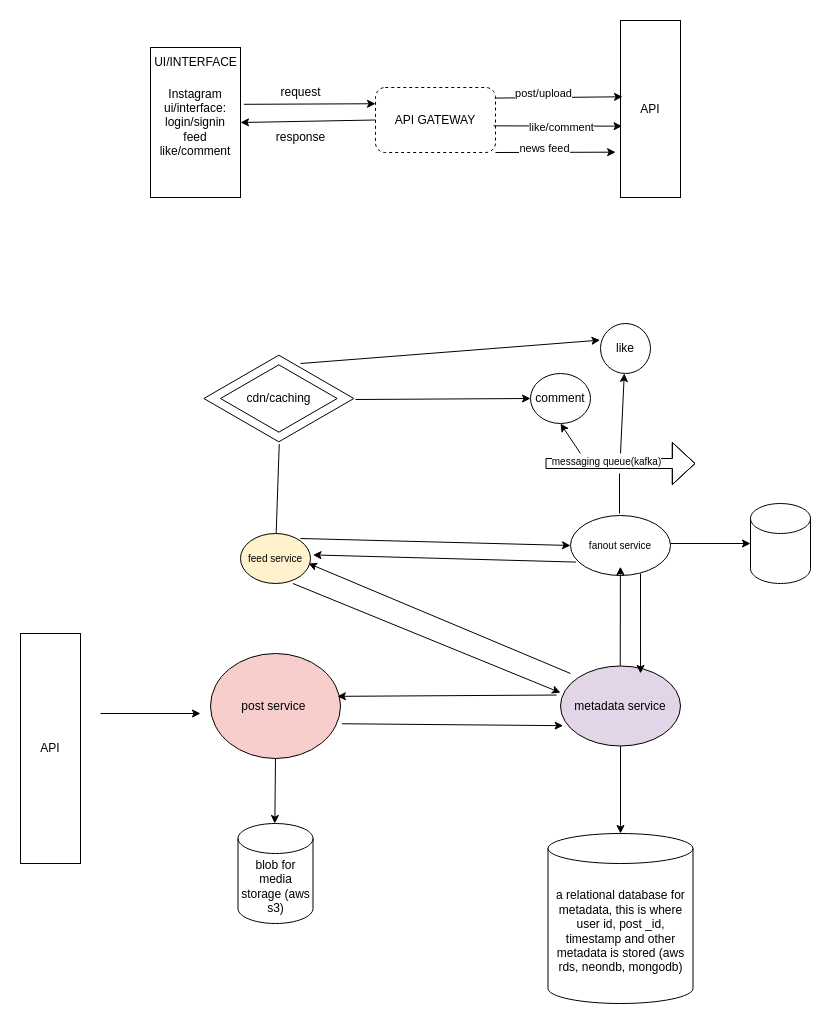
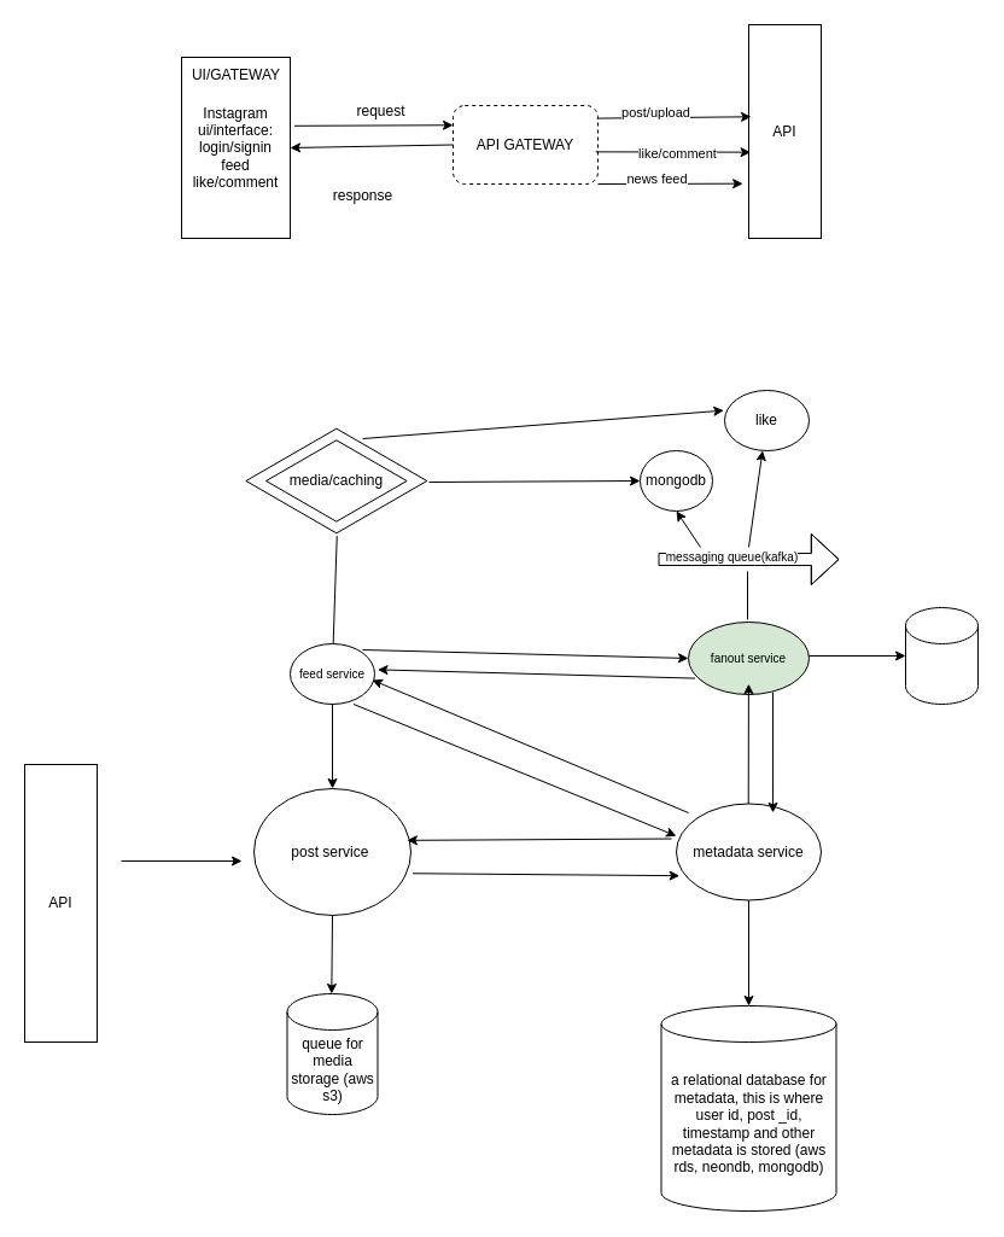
  <mxCell id="0" />
  <mxCell id="1" parent="0" />
  <mxCell id="2" value="Instagram ui/interface:&lt;br&gt;&lt;div&gt;login/signin&lt;/div&gt;&lt;div&gt;feed&lt;/div&gt;&lt;div&gt;like/comment&lt;/div&gt;" style="rounded=0;whiteSpace=wrap;html=1;" vertex="1" parent="1"><mxGeometry x="150" y="47" width="90" height="150" as="geometry" /></mxCell>
- <mxCell id="3" value="UI/INTERFACE" style="text;html=1;align=center;verticalAlign=middle;resizable=0;points=[];autosize=1;strokeColor=none;fillColor=none;" vertex="1" parent="1"><mxGeometry x="140" y="47" width="110" height="30" as="geometry" /></mxCell>
+ <mxCell id="3" value="UI/GATEWAY" style="text;html=1;align=center;verticalAlign=middle;resizable=0;points=[];autosize=1;strokeColor=none;fillColor=none;" vertex="1" parent="1"><mxGeometry x="140" y="47" width="110" height="30" as="geometry" /></mxCell>
  <mxCell id="4" value="API GATEWAY" style="rounded=1;whiteSpace=wrap;html=1;dashed=1;" vertex="1" parent="1"><mxGeometry x="375" y="87" width="120" height="65" as="geometry" /></mxCell>
  <mxCell id="5" value="" style="endArrow=classic;html=1;rounded=0;entryX=0;entryY=0.25;entryDx=0;entryDy=0;" edge="1" parent="1" target="4"><mxGeometry width="50" height="50" relative="1" as="geometry"><mxPoint x="243.44" y="103.81" as="sourcePoint" /><mxPoint x="340" y="-6.995" as="targetPoint" /></mxGeometry></mxCell>
  <mxCell id="6" value="" style="endArrow=classic;html=1;rounded=0;exitX=0;exitY=0.5;exitDx=0;exitDy=0;" edge="1" parent="1" source="4"><mxGeometry width="50" height="50" relative="1" as="geometry"><mxPoint x="380" y="233" as="sourcePoint" /><mxPoint x="240" y="122" as="targetPoint" /></mxGeometry></mxCell>
- <mxCell id="7" value="request" style="text;html=1;align=center;verticalAlign=middle;resizable=0;points=[];autosize=1;strokeColor=none;fillColor=none;" vertex="1" parent="1"><mxGeometry x="270" y="77" width="60" height="30" as="geometry" /></mxCell>
- <mxCell id="8" value="response" style="text;html=1;align=center;verticalAlign=middle;resizable=0;points=[];autosize=1;strokeColor=none;fillColor=none;" vertex="1" parent="1"><mxGeometry x="265" y="122" width="70" height="30" as="geometry" /></mxCell>
+ <mxCell id="7" value="request" style="text;html=1;align=center;verticalAlign=middle;resizable=0;points=[];autosize=1;strokeColor=none;fillColor=none;" vertex="1" parent="1"><mxGeometry x="285" y="77" width="60" height="30" as="geometry" /></mxCell>
+ <mxCell id="8" value="response" style="text;html=1;align=center;verticalAlign=middle;resizable=0;points=[];autosize=1;strokeColor=none;fillColor=none;" vertex="1" parent="1"><mxGeometry x="265" y="147" width="70" height="30" as="geometry" /></mxCell>
  <mxCell id="9" value="API" style="rounded=0;whiteSpace=wrap;html=1;direction=south;" vertex="1" parent="1"><mxGeometry x="620" y="20" width="60" height="177" as="geometry" /></mxCell>
  <mxCell id="10" value="" style="endArrow=classic;html=1;rounded=0;entryX=0.431;entryY=0.966;entryDx=0;entryDy=0;exitX=0.993;exitY=0.163;exitDx=0;exitDy=0;exitPerimeter=0;entryPerimeter=0;" edge="1" parent="1" source="4" target="9"><mxGeometry relative="1" as="geometry"><mxPoint x="480" y="273" as="sourcePoint" /><mxPoint x="580" y="273" as="targetPoint" /><Array as="points" /></mxGeometry></mxCell>
  <mxCell id="11" value="post/upload" style="edgeLabel;html=1;align=center;verticalAlign=middle;resizable=0;points=[];" vertex="1" connectable="0" parent="10"><mxGeometry x="-0.253" y="5" relative="1" as="geometry"><mxPoint as="offset" /></mxGeometry></mxCell>
  <mxCell id="12" value="" style="endArrow=classic;html=1;rounded=0;exitX=0.984;exitY=0.59;exitDx=0;exitDy=0;exitPerimeter=0;entryX=0.597;entryY=0.974;entryDx=0;entryDy=0;entryPerimeter=0;" edge="1" parent="1" source="4" target="9"><mxGeometry width="50" height="50" relative="1" as="geometry"><mxPoint x="504" y="234" as="sourcePoint" /><mxPoint x="600" y="233" as="targetPoint" /></mxGeometry></mxCell>
  <mxCell id="13" value="like/comment" style="edgeLabel;html=1;align=center;verticalAlign=middle;resizable=0;points=[];" vertex="1" connectable="0" parent="12"><mxGeometry x="0.038" y="-1" relative="1" as="geometry"><mxPoint as="offset" /></mxGeometry></mxCell>
  <mxCell id="14" value="" style="endArrow=classic;html=1;rounded=0;exitX=1;exitY=1;exitDx=0;exitDy=0;entryX=0.744;entryY=1.081;entryDx=0;entryDy=0;entryPerimeter=0;" edge="1" parent="1" source="4" target="9"><mxGeometry width="50" height="50" relative="1" as="geometry"><mxPoint x="500" y="293" as="sourcePoint" /><mxPoint x="550" y="243" as="targetPoint" /></mxGeometry></mxCell>
  <mxCell id="15" value="news feed" style="edgeLabel;html=1;align=center;verticalAlign=middle;resizable=0;points=[];" vertex="1" connectable="0" parent="14"><mxGeometry x="-0.184" y="4" relative="1" as="geometry"><mxPoint as="offset" /></mxGeometry></mxCell>
  <mxCell id="16" value="API" style="rounded=0;whiteSpace=wrap;html=1;direction=south;" vertex="1" parent="1"><mxGeometry x="20" y="633" width="60" height="230" as="geometry" /></mxCell>
  <mxCell id="17" value="" style="endArrow=classic;html=1;rounded=0;" edge="1" parent="1"><mxGeometry width="50" height="50" relative="1" as="geometry"><mxPoint x="100" y="713" as="sourcePoint" /><mxPoint x="200" y="713" as="targetPoint" /></mxGeometry></mxCell>
- <mxCell id="18" value="post service&lt;span style=&quot;background-color: transparent; color: light-dark(rgb(0, 0, 0), rgb(255, 255, 255));&quot;&gt;&amp;nbsp;&lt;/span&gt;" style="ellipse;whiteSpace=wrap;html=1;fillColor=#f8cecc;" vertex="1" parent="1"><mxGeometry x="210" y="653" width="130" height="105" as="geometry" /></mxCell>
+ <mxCell id="18" value="post service&lt;span style=&quot;background-color: transparent; color: light-dark(rgb(0, 0, 0), rgb(255, 255, 255));&quot;&gt;&amp;nbsp;&lt;/span&gt;" style="ellipse;whiteSpace=wrap;html=1;" vertex="1" parent="1"><mxGeometry x="210" y="653" width="130" height="105" as="geometry" /></mxCell>
  <mxCell id="19" value="" style="endArrow=classic;html=1;rounded=0;exitX=0.5;exitY=1;exitDx=0;exitDy=0;" edge="1" parent="1" source="18"><mxGeometry width="50" height="50" relative="1" as="geometry"><mxPoint x="274.33" y="768" as="sourcePoint" /><mxPoint x="274.33" y="823" as="targetPoint" /></mxGeometry></mxCell>
- <mxCell id="20" value="blob for media storage (aws s3)" style="shape=cylinder3;whiteSpace=wrap;html=1;boundedLbl=1;backgroundOutline=1;size=15;" vertex="1" parent="1"><mxGeometry x="237.5" y="823" width="75" height="100" as="geometry" /></mxCell>
- <mxCell id="21" value="metadata service" style="ellipse;whiteSpace=wrap;html=1;fillColor=#e1d5e7;" vertex="1" parent="1"><mxGeometry x="560" y="665.5" width="120" height="80" as="geometry" /></mxCell>
+ <mxCell id="20" value="queue for media storage (aws s3)" style="shape=cylinder3;whiteSpace=wrap;html=1;boundedLbl=1;backgroundOutline=1;size=15;" vertex="1" parent="1"><mxGeometry x="237.5" y="823" width="75" height="100" as="geometry" /></mxCell>
+ <mxCell id="21" value="metadata service" style="ellipse;whiteSpace=wrap;html=1;" vertex="1" parent="1"><mxGeometry x="560" y="665.5" width="120" height="80" as="geometry" /></mxCell>
  <mxCell id="22" value="" style="endArrow=classic;html=1;rounded=0;entryX=0.022;entryY=0.746;entryDx=0;entryDy=0;entryPerimeter=0;exitX=1.012;exitY=0.669;exitDx=0;exitDy=0;exitPerimeter=0;" edge="1" parent="1" source="18" target="21"><mxGeometry width="50" height="50" relative="1" as="geometry"><mxPoint x="350" y="523" as="sourcePoint" /><mxPoint x="400" y="473" as="targetPoint" /></mxGeometry></mxCell>
  <mxCell id="23" value="" style="endArrow=classic;html=1;rounded=0;exitX=-0.033;exitY=0.363;exitDx=0;exitDy=0;exitPerimeter=0;entryX=0.976;entryY=0.408;entryDx=0;entryDy=0;entryPerimeter=0;" edge="1" parent="1" source="21" target="18"><mxGeometry width="50" height="50" relative="1" as="geometry"><mxPoint x="390" y="613" as="sourcePoint" /><mxPoint x="440" y="563" as="targetPoint" /></mxGeometry></mxCell>
  <mxCell id="24" value="a relational database for metadata, this is where user id, post _id, timestamp and other metadata is stored (aws rds, neondb, mongodb)" style="shape=cylinder3;whiteSpace=wrap;html=1;boundedLbl=1;backgroundOutline=1;size=15;" vertex="1" parent="1"><mxGeometry x="547.5" y="833" width="145" height="170" as="geometry" /></mxCell>
  <mxCell id="25" value="" style="endArrow=classic;html=1;rounded=0;exitX=0.5;exitY=1;exitDx=0;exitDy=0;entryX=0.5;entryY=0;entryDx=0;entryDy=0;entryPerimeter=0;" edge="1" parent="1" source="21" target="24"><mxGeometry width="50" height="50" relative="1" as="geometry"><mxPoint x="400" y="733" as="sourcePoint" /><mxPoint x="450" y="683" as="targetPoint" /></mxGeometry></mxCell>
- <mxCell id="26" value="&lt;font size=&quot;1&quot;&gt;feed service&lt;/font&gt;" style="ellipse;whiteSpace=wrap;html=1;fillColor=#fff2cc;" vertex="1" parent="1"><mxGeometry x="240" y="533" width="70" height="50" as="geometry" /></mxCell>
- <mxCell id="28" value="&lt;font size=&quot;1&quot;&gt;fanout service&lt;/font&gt;" style="ellipse;whiteSpace=wrap;html=1;" vertex="1" parent="1"><mxGeometry x="570" y="515" width="100" height="60" as="geometry" /></mxCell>
+ <mxCell id="26" value="&lt;font size=&quot;1&quot;&gt;feed service&lt;/font&gt;" style="ellipse;whiteSpace=wrap;html=1;" vertex="1" parent="1"><mxGeometry x="240" y="533" width="70" height="50" as="geometry" /></mxCell>
+ <mxCell id="27" value="" style="endArrow=classic;html=1;rounded=0;exitX=0.5;exitY=1;exitDx=0;exitDy=0;entryX=0.5;entryY=0;entryDx=0;entryDy=0;" edge="1" parent="1" source="26" target="18"><mxGeometry width="50" height="50" relative="1" as="geometry"><mxPoint x="250" y="743" as="sourcePoint" /><mxPoint x="300" y="693" as="targetPoint" /></mxGeometry></mxCell>
+ <mxCell id="28" value="&lt;font size=&quot;1&quot;&gt;fanout service&lt;/font&gt;" style="ellipse;whiteSpace=wrap;html=1;fillColor=#d5e8d4;" vertex="1" parent="1"><mxGeometry x="570" y="515" width="100" height="60" as="geometry" /></mxCell>
  <mxCell id="29" value="" style="shape=flexArrow;endArrow=classic;html=1;rounded=0;endWidth=31;endSize=7.22;" edge="1" parent="1"><mxGeometry width="50" height="50" relative="1" as="geometry"><mxPoint x="545" y="463" as="sourcePoint" /><mxPoint x="695" y="463" as="targetPoint" /><Array as="points"><mxPoint x="595" y="463" /><mxPoint x="625" y="463" /></Array></mxGeometry></mxCell>
  <mxCell id="30" value="&lt;span style=&quot;font-size: x-small;&quot;&gt;messaging queue(kafka)&lt;/span&gt;" style="edgeLabel;html=1;align=center;verticalAlign=middle;resizable=0;points=[];" vertex="1" connectable="0" parent="29"><mxGeometry x="-0.209" y="-2" relative="1" as="geometry"><mxPoint x="1" y="-5" as="offset" /></mxGeometry></mxCell>
  <mxCell id="31" value="" style="endArrow=classic;html=1;rounded=0;exitX=0.311;exitY=0.085;exitDx=0;exitDy=0;exitPerimeter=0;" edge="1" parent="1"><mxGeometry width="50" height="50" relative="1" as="geometry"><mxPoint x="619.73" y="665.5" as="sourcePoint" /><mxPoint x="619.91" y="566.2" as="targetPoint" /></mxGeometry></mxCell>
  <mxCell id="32" value="" style="endArrow=classic;html=1;rounded=0;entryX=0.667;entryY=0.093;entryDx=0;entryDy=0;entryPerimeter=0;" edge="1" parent="1" target="21"><mxGeometry width="50" height="50" relative="1" as="geometry"><mxPoint x="640" y="573" as="sourcePoint" /><mxPoint x="640" y="663" as="targetPoint" /></mxGeometry></mxCell>
  <mxCell id="33" value="" style="endArrow=none;html=1;rounded=0;" edge="1" parent="1"><mxGeometry width="50" height="50" relative="1" as="geometry"><mxPoint x="619" y="513" as="sourcePoint" /><mxPoint x="619" y="473" as="targetPoint" /></mxGeometry></mxCell>
  <mxCell id="34" value="" style="endArrow=classic;html=1;rounded=0;entryX=0;entryY=0;entryDx=0;entryDy=0;" edge="1" parent="1"><mxGeometry width="50" height="50" relative="1" as="geometry"><mxPoint x="292.43" y="583" as="sourcePoint" /><mxPoint x="560.004" y="692.216" as="targetPoint" /></mxGeometry></mxCell>
  <mxCell id="35" value="" style="endArrow=classic;html=1;rounded=0;entryX=0.971;entryY=0.336;entryDx=0;entryDy=0;entryPerimeter=0;" edge="1" parent="1"><mxGeometry width="50" height="50" relative="1" as="geometry"><mxPoint x="570" y="673" as="sourcePoint" /><mxPoint x="307.97" y="563" as="targetPoint" /></mxGeometry></mxCell>
  <mxCell id="36" value="" style="endArrow=classic;html=1;rounded=0;" edge="1" parent="1" target="37"><mxGeometry width="50" height="50" relative="1" as="geometry"><mxPoint x="670" y="543" as="sourcePoint" /><mxPoint x="740" y="543" as="targetPoint" /></mxGeometry></mxCell>
  <mxCell id="37" value="" style="shape=cylinder3;whiteSpace=wrap;html=1;boundedLbl=1;backgroundOutline=1;size=15;" vertex="1" parent="1"><mxGeometry x="750" y="503" width="60" height="80" as="geometry" /></mxCell>
  <mxCell id="38" value="" style="endArrow=classic;html=1;rounded=0;" edge="1" parent="1"><mxGeometry width="50" height="50" relative="1" as="geometry"><mxPoint x="580" y="453" as="sourcePoint" /><mxPoint x="560" y="423" as="targetPoint" /></mxGeometry></mxCell>
  <mxCell id="39" value="" style="endArrow=classic;html=1;rounded=0;" edge="1" parent="1" target="40"><mxGeometry width="50" height="50" relative="1" as="geometry"><mxPoint x="620" y="453" as="sourcePoint" /><mxPoint x="630" y="383" as="targetPoint" /></mxGeometry></mxCell>
- <mxCell id="40" value="like" style="ellipse;whiteSpace=wrap;html=1;" vertex="1" parent="1"><mxGeometry x="600" y="323" width="50" height="50" as="geometry" /></mxCell>
- <mxCell id="41" value="comment" style="ellipse;whiteSpace=wrap;html=1;" vertex="1" parent="1"><mxGeometry x="530" y="373" width="60" height="50" as="geometry" /></mxCell>
+ <mxCell id="40" value="like" style="ellipse;whiteSpace=wrap;html=1;" vertex="1" parent="1"><mxGeometry x="600" y="323" width="70" height="50" as="geometry" /></mxCell>
+ <mxCell id="41" value="mongodb" style="ellipse;whiteSpace=wrap;html=1;" vertex="1" parent="1"><mxGeometry x="530" y="373" width="60" height="50" as="geometry" /></mxCell>
  <mxCell id="42" value="" style="html=1;whiteSpace=wrap;aspect=fixed;shape=isoRectangle;" vertex="1" parent="1"><mxGeometry x="203.34" y="353" width="150" height="90" as="geometry" /></mxCell>
- <mxCell id="43" value="cdn/caching" style="html=1;whiteSpace=wrap;aspect=fixed;shape=isoRectangle;" vertex="1" parent="1"><mxGeometry x="220" y="363" width="116.67" height="70" as="geometry" /></mxCell>
+ <mxCell id="43" value="media/caching" style="html=1;whiteSpace=wrap;aspect=fixed;shape=isoRectangle;" vertex="1" parent="1"><mxGeometry x="220" y="363" width="116.67" height="70" as="geometry" /></mxCell>
  <mxCell id="44" value="" style="endArrow=classic;html=1;rounded=0;entryX=-0.01;entryY=0.333;entryDx=0;entryDy=0;entryPerimeter=0;" edge="1" parent="1" target="40"><mxGeometry width="50" height="50" relative="1" as="geometry"><mxPoint x="300" y="363" as="sourcePoint" /><mxPoint x="350" y="313" as="targetPoint" /></mxGeometry></mxCell>
  <mxCell id="45" value="" style="endArrow=classic;html=1;rounded=0;entryX=0;entryY=0.5;entryDx=0;entryDy=0;" edge="1" parent="1" target="41"><mxGeometry width="50" height="50" relative="1" as="geometry"><mxPoint x="355" y="399" as="sourcePoint" /><mxPoint x="405" y="349" as="targetPoint" /></mxGeometry></mxCell>
  <mxCell id="46" value="" style="endArrow=none;html=1;rounded=0;entryX=0.516;entryY=1.007;entryDx=0;entryDy=0;entryPerimeter=0;" edge="1" parent="1" source="26"><mxGeometry width="50" height="50" relative="1" as="geometry"><mxPoint x="282.03" y="535" as="sourcePoint" /><mxPoint x="278.74" y="443.63" as="targetPoint" /></mxGeometry></mxCell>
  <mxCell id="47" value="" style="endArrow=classic;html=1;rounded=0;exitX=0.052;exitY=0.656;exitDx=0;exitDy=0;exitPerimeter=0;entryX=1.03;entryY=0.244;entryDx=0;entryDy=0;entryPerimeter=0;" edge="1" parent="1"><mxGeometry width="50" height="50" relative="1" as="geometry"><mxPoint x="575.6" y="561.58" as="sourcePoint" /><mxPoint x="312.5" y="554.42" as="targetPoint" /></mxGeometry></mxCell>
  <mxCell id="48" value="" style="endArrow=classic;html=1;rounded=0;entryX=0;entryY=0.5;entryDx=0;entryDy=0;" edge="1" parent="1" target="28"><mxGeometry width="50" height="50" relative="1" as="geometry"><mxPoint x="300" y="538" as="sourcePoint" /><mxPoint x="350" y="488" as="targetPoint" /></mxGeometry></mxCell>
